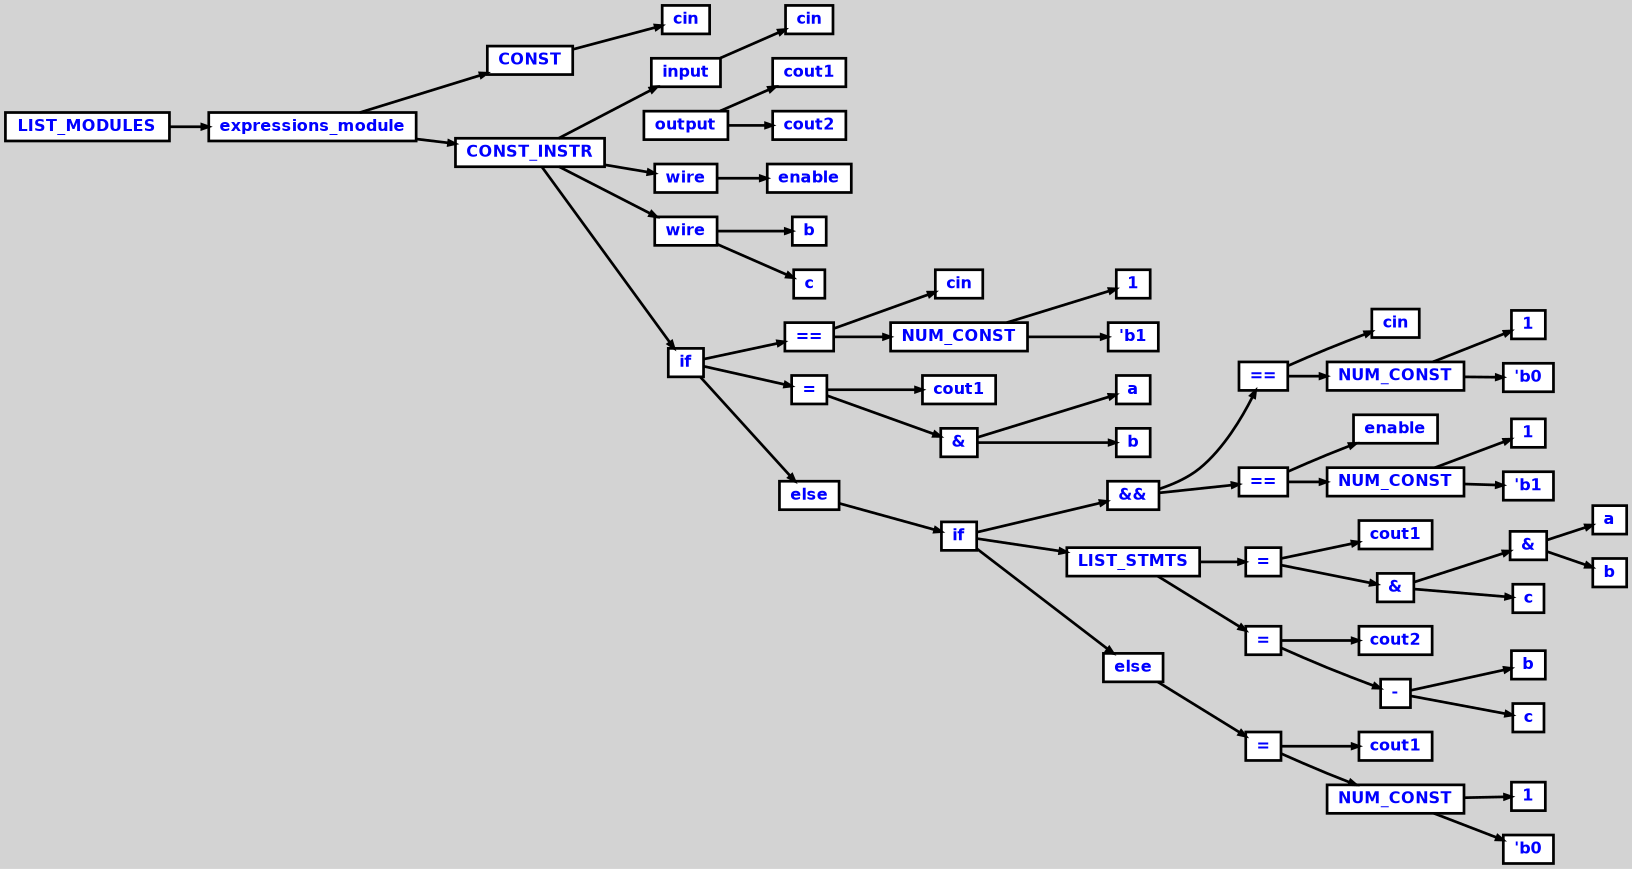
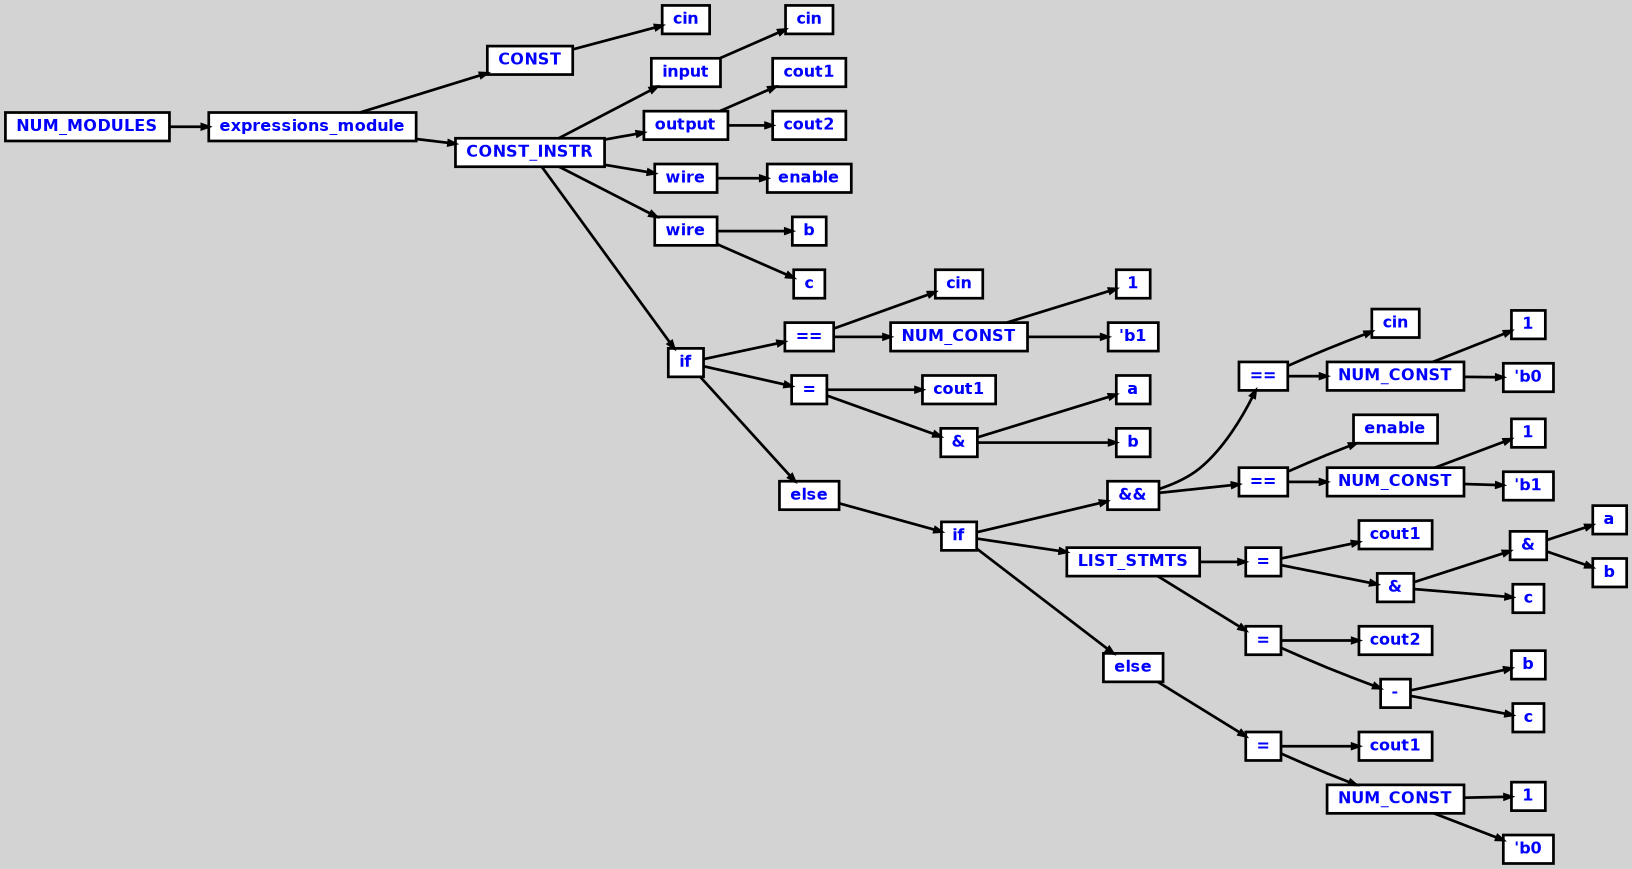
  digraph {
    bgcolor=lightgrey
    ordering=out
    rankdir=LR
    ranksep=.4
    node [color=black fillcolor=white fixedsize=false fontcolor=blue fontname="Helvetica-bold" fontsize=12 shape=box style="filled, solid, bold"]
    edge [arrowsize=.5 color=black style=bold]
-   n1 [height=.25 label=LIST_MODULES width=.25]
+   n1 [height=.25 label=NUM_MODULES width=.25]
    n2 [height=.25 label=expressions_module width=.25]
    n3 [height=.25 label=CONST width=.25]
    n4 [height=.25 label=CONST_INSTR width=.25]
    n5 [height=.25 label=cin width=.25]
    n6 [height=.25 label=input width=.25]
    n7 [height=.25 label=output width=.25]
    n8 [height=.25 label=wire width=.25]
    n9 [height=.25 label=wire width=.25]
    n10 [height=.25 label=if width=.25]
    n11 [height=.25 label=cin width=.25]
    n12 [height=.25 label=cout1 width=.25]
    n13 [height=.25 label=cout2 width=.25]
    n14 [height=.25 label=enable width=.25]
    n15 [height=.25 label=b width=.25]
    n16 [height=.25 label=c width=.25]
    n17 [height=.25 label="==" width=.25]
    n18 [height=.25 label="=" width=.25]
    n19 [height=.25 label=else width=.25]
    n20 [height=.25 label=cin width=.25]
    n21 [height=.25 label=NUM_CONST width=.25]
    n22 [height=.25 label=cout1 width=.25]
    n23 [height=.25 label="&" width=.25]
    n24 [height=.25 label=if width=.25]
    n25 [height=.25 label=1 width=.25]
    n26 [height=.25 label="'b1" width=.25]
    n27 [height=.25 label=a width=.25]
    n28 [height=.25 label=b width=.25]
    n29 [height=.25 label="&&" width=.25]
    n30 [height=.25 label=LIST_STMTS width=.25]
    n31 [height=.25 label=else width=.25]
    n32 [height=.25 label="==" width=.25]
    n33 [height=.25 label="==" width=.25]
    n34 [height=.25 label="=" width=.25]
    n35 [height=.25 label="=" width=.25]
    n36 [height=.25 label="=" width=.25]
    n37 [height=.25 label=cin width=.25]
    n38 [height=.25 label=NUM_CONST width=.25]
    n39 [height=.25 label=enable width=.25]
    n40 [height=.25 label=NUM_CONST width=.25]
    n41 [height=.25 label=1 width=.25]
    n42 [height=.25 label="'b0" width=.25]
    n43 [height=.25 label=1 width=.25]
    n44 [height=.25 label="'b1" width=.25]
    n45 [height=.25 label=cout1 width=.25]
    n46 [height=.25 label="&" width=.25]
    n47 [height=.25 label=cout2 width=.25]
    n48 [height=.25 label="-" width=.25]
    n49 [height=.25 label="&" width=.25]
    n50 [height=.25 label=c width=.25]
    n51 [height=.25 label=a width=.25]
    n52 [height=.25 label=b width=.25]
    n53 [height=.25 label=b width=.25]
    n54 [height=.25 label=c width=.25]
    n55 [height=.25 label=cout1 width=.25]
    n56 [height=.25 label=NUM_CONST width=.25]
    n57 [height=.25 label=1 width=.25]
    n58 [height=.25 label="'b0" width=.25]
    n1 -> n2
    n2 -> n3
    n2 -> n4
    n3 -> n5
    n4 -> n6
+   n4 -> n7
    n4 -> n8
    n4 -> n9
    n4 -> n10
    n6 -> n11
    n7 -> n12
    n7 -> n13
    n8 -> n14
    n9 -> n15
    n9 -> n16
    n10 -> n17
    n10 -> n18
    n10 -> n19
    n17 -> n20
    n17 -> n21
    n18 -> n22
    n18 -> n23
    n19 -> n24
    n21 -> n25
    n21 -> n26
    n23 -> n27
    n23 -> n28
    n24 -> n29
    n24 -> n30
    n24 -> n31
    n29 -> n32
    n29 -> n33
    n30 -> n34
    n30 -> n35
    n31 -> n36
    n32 -> n37
    n32 -> n38
    n33 -> n39
    n33 -> n40
    n34 -> n45
    n34 -> n46
    n35 -> n47
    n35 -> n48
    n36 -> n55
    n36 -> n56
    n38 -> n41
    n38 -> n42
    n40 -> n43
    n40 -> n44
    n46 -> n49
    n46 -> n50
    n48 -> n53
    n48 -> n54
    n49 -> n51
    n49 -> n52
    n56 -> n57
    n56 -> n58
  }
